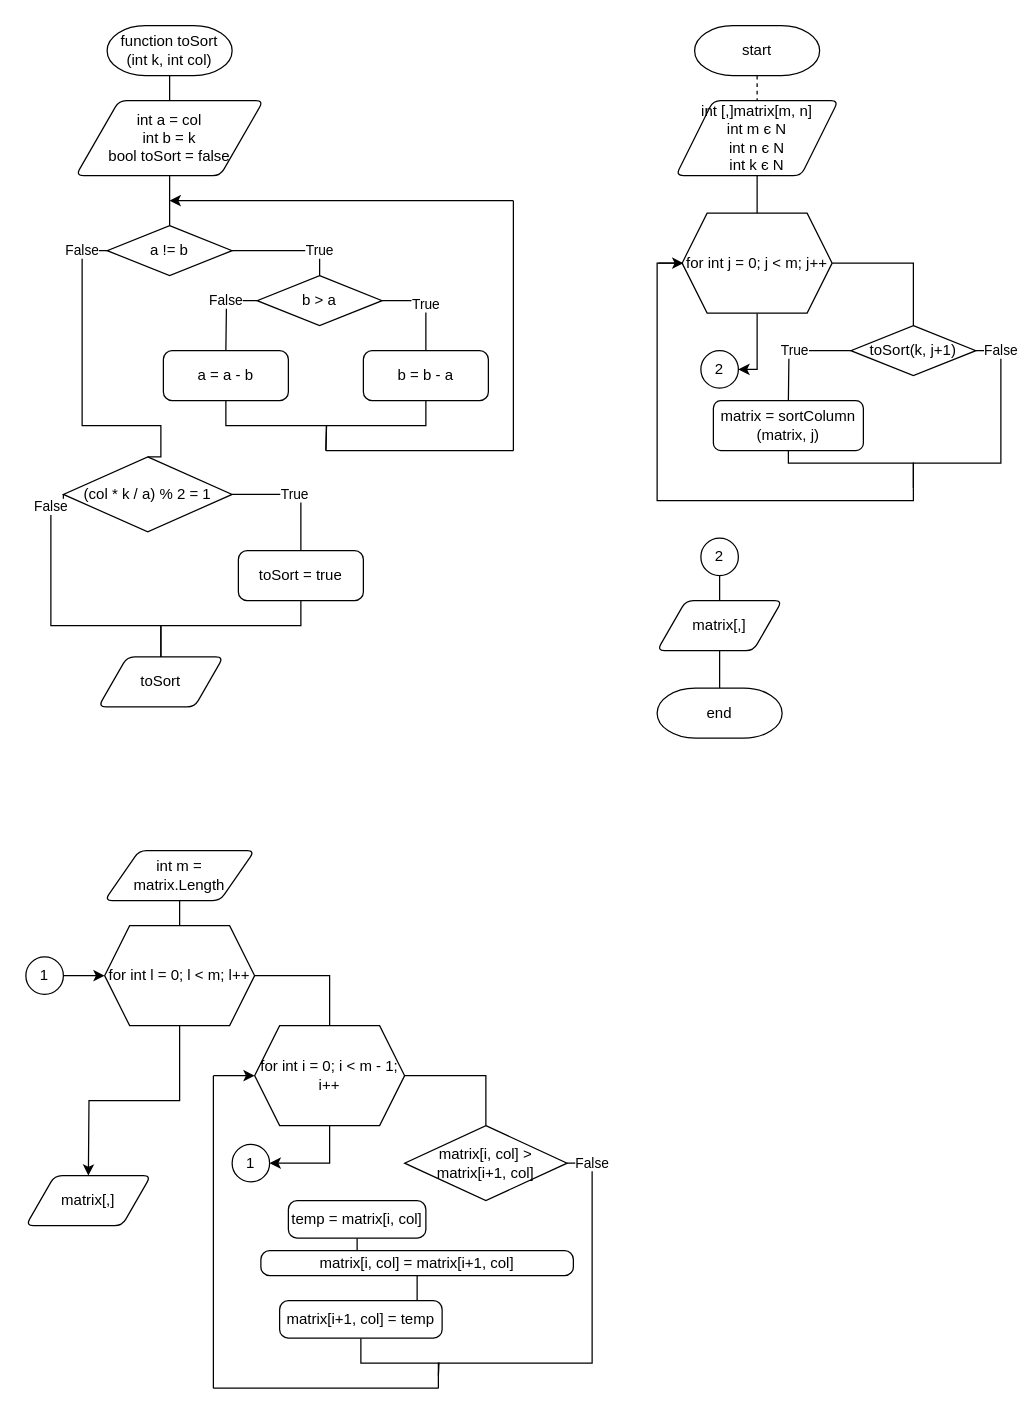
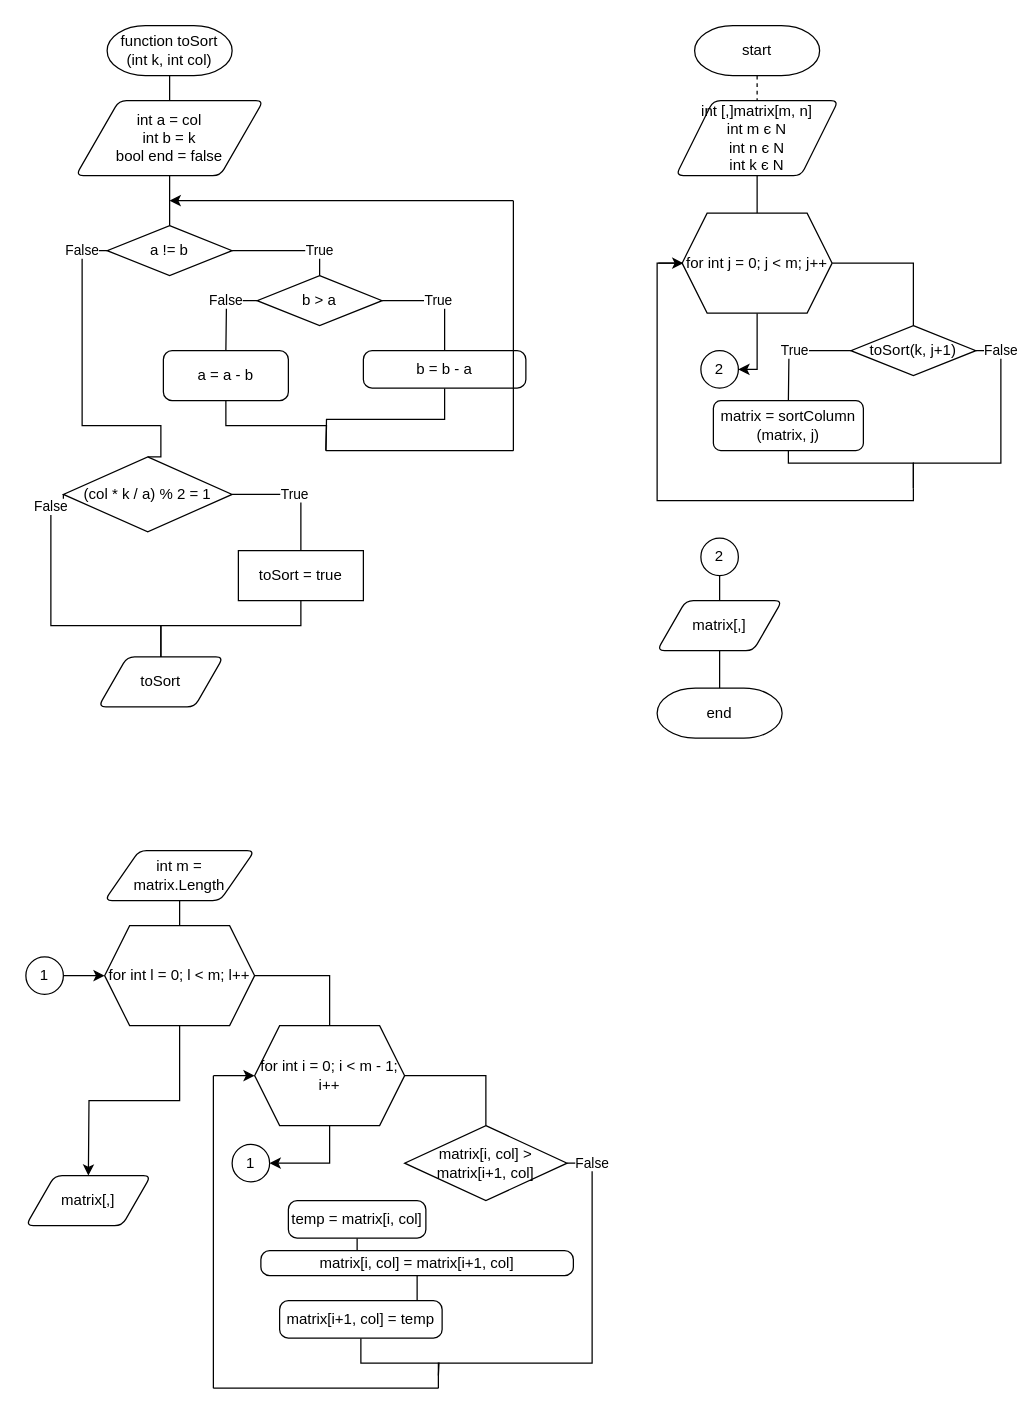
  <mxCell id="0" />
  <mxCell id="1" parent="0" />
  <mxCell id="2" style="edgeStyle=orthogonalEdgeStyle;rounded=0;orthogonalLoop=1;jettySize=auto;html=1;exitX=0.5;exitY=1;exitDx=0;exitDy=0;exitPerimeter=0;entryX=0.5;entryY=0;entryDx=0;entryDy=0;endArrow=none;endFill=0;dashed=1;" edge="1" parent="1" source="3" target="5"><mxGeometry relative="1" as="geometry" /></mxCell>
  <mxCell id="3" value="start" style="strokeWidth=1;html=1;shape=mxgraph.flowchart.terminator;whiteSpace=wrap;" vertex="1" parent="1"><mxGeometry x="555" y="20" width="100" height="40" as="geometry" /></mxCell>
  <mxCell id="4" style="edgeStyle=orthogonalEdgeStyle;rounded=0;orthogonalLoop=1;jettySize=auto;html=1;exitX=0.5;exitY=1;exitDx=0;exitDy=0;entryX=0.5;entryY=0;entryDx=0;entryDy=0;endArrow=none;endFill=0;" edge="1" parent="1" source="5" target="55"><mxGeometry relative="1" as="geometry" /></mxCell>
  <mxCell id="5" value="int [,]matrix[m, n]&lt;br&gt;int m є N&lt;br&gt;int n є N&lt;br&gt;int k є N" style="shape=parallelogram;html=1;strokeWidth=1;perimeter=parallelogramPerimeter;whiteSpace=wrap;rounded=1;arcSize=12;size=0.23;" vertex="1" parent="1"><mxGeometry x="540" y="80" width="130" height="60" as="geometry" /></mxCell>
  <mxCell id="6" style="edgeStyle=orthogonalEdgeStyle;rounded=0;orthogonalLoop=1;jettySize=auto;html=1;exitX=0.5;exitY=1;exitDx=0;exitDy=0;exitPerimeter=0;entryX=0.5;entryY=0;entryDx=0;entryDy=0;endArrow=none;endFill=0;" edge="1" parent="1" source="7" target="9"><mxGeometry relative="1" as="geometry" /></mxCell>
  <mxCell id="7" value="function toSort&lt;br&gt;(int k, int col)" style="strokeWidth=1;html=1;shape=mxgraph.flowchart.terminator;whiteSpace=wrap;" vertex="1" parent="1"><mxGeometry x="85" y="20" width="100" height="40" as="geometry" /></mxCell>
  <mxCell id="8" style="edgeStyle=orthogonalEdgeStyle;rounded=0;orthogonalLoop=1;jettySize=auto;html=1;exitX=0.5;exitY=1;exitDx=0;exitDy=0;entryX=0.5;entryY=0;entryDx=0;entryDy=0;entryPerimeter=0;endArrow=none;endFill=0;" edge="1" parent="1" source="9" target="12"><mxGeometry relative="1" as="geometry" /></mxCell>
- <mxCell id="9" value="int a = col&lt;br&gt;int b = k&lt;br&gt;bool toSort = false" style="shape=parallelogram;html=1;strokeWidth=1;perimeter=parallelogramPerimeter;whiteSpace=wrap;rounded=1;arcSize=12;size=0.23;" vertex="1" parent="1"><mxGeometry x="60" y="80" width="150" height="60" as="geometry" /></mxCell>
+ <mxCell id="9" value="int a = col&lt;br&gt;int b = k&lt;br&gt;bool end = false" style="shape=parallelogram;html=1;strokeWidth=1;perimeter=parallelogramPerimeter;whiteSpace=wrap;rounded=1;arcSize=12;size=0.23;" vertex="1" parent="1"><mxGeometry x="60" y="80" width="150" height="60" as="geometry" /></mxCell>
  <mxCell id="10" value="True" style="edgeStyle=orthogonalEdgeStyle;rounded=0;orthogonalLoop=1;jettySize=auto;html=1;exitX=1;exitY=0.5;exitDx=0;exitDy=0;exitPerimeter=0;entryX=0.5;entryY=0;entryDx=0;entryDy=0;entryPerimeter=0;endArrow=none;endFill=0;" edge="1" parent="1" source="12" target="15"><mxGeometry x="0.556" relative="1" as="geometry"><mxPoint as="offset" /></mxGeometry></mxCell>
  <mxCell id="11" value="False" style="edgeStyle=orthogonalEdgeStyle;rounded=0;orthogonalLoop=1;jettySize=auto;html=1;exitX=0;exitY=0.5;exitDx=0;exitDy=0;exitPerimeter=0;entryX=0.5;entryY=0;entryDx=0;entryDy=0;entryPerimeter=0;endArrow=none;endFill=0;" edge="1" parent="1" source="12" target="22"><mxGeometry x="-0.842" relative="1" as="geometry"><Array as="points"><mxPoint x="65" y="200" /><mxPoint x="65" y="340" /><mxPoint x="128" y="340" /></Array><mxPoint as="offset" /></mxGeometry></mxCell>
  <mxCell id="12" value="a != b" style="strokeWidth=1;html=1;shape=mxgraph.flowchart.decision;whiteSpace=wrap;" vertex="1" parent="1"><mxGeometry x="85" y="180" width="100" height="40" as="geometry" /></mxCell>
  <mxCell id="13" value="False" style="edgeStyle=orthogonalEdgeStyle;rounded=0;orthogonalLoop=1;jettySize=auto;html=1;exitX=0;exitY=0.5;exitDx=0;exitDy=0;exitPerimeter=0;entryX=0.5;entryY=0;entryDx=0;entryDy=0;entryPerimeter=0;endArrow=none;endFill=0;" edge="1" parent="1" source="15"><mxGeometry x="-0.231" relative="1" as="geometry"><mxPoint x="180" y="280" as="targetPoint" /><mxPoint as="offset" /></mxGeometry></mxCell>
  <mxCell id="14" value="True" style="edgeStyle=orthogonalEdgeStyle;rounded=0;orthogonalLoop=1;jettySize=auto;html=1;exitX=1;exitY=0.5;exitDx=0;exitDy=0;exitPerimeter=0;entryX=0.5;entryY=0;entryDx=0;entryDy=0;endArrow=none;endFill=0;" edge="1" parent="1" source="15" target="17"><mxGeometry relative="1" as="geometry" /></mxCell>
  <mxCell id="15" value="b &amp;gt; a" style="strokeWidth=1;html=1;shape=mxgraph.flowchart.decision;whiteSpace=wrap;" vertex="1" parent="1"><mxGeometry x="205" y="220" width="100" height="40" as="geometry" /></mxCell>
  <mxCell id="16" style="edgeStyle=orthogonalEdgeStyle;rounded=0;orthogonalLoop=1;jettySize=auto;html=1;exitX=0.5;exitY=1;exitDx=0;exitDy=0;endArrow=none;endFill=0;" edge="1" parent="1" source="17"><mxGeometry relative="1" as="geometry"><mxPoint x="260" y="360" as="targetPoint" /></mxGeometry></mxCell>
- <mxCell id="17" value="b = b - a" style="rounded=1;whiteSpace=wrap;html=1;absoluteArcSize=1;arcSize=14;strokeWidth=1;" vertex="1" parent="1"><mxGeometry x="290" y="280" width="100" height="40" as="geometry" /></mxCell>
+ <mxCell id="17" value="b = b - a" style="rounded=1;whiteSpace=wrap;html=1;absoluteArcSize=1;arcSize=14;strokeWidth=1;" vertex="1" parent="1"><mxGeometry x="290" y="280" width="130" height="30" as="geometry" /></mxCell>
  <mxCell id="18" style="edgeStyle=orthogonalEdgeStyle;rounded=0;orthogonalLoop=1;jettySize=auto;html=1;exitX=0.5;exitY=1;exitDx=0;exitDy=0;endArrow=none;endFill=0;" edge="1" parent="1" source="19"><mxGeometry relative="1" as="geometry"><mxPoint x="260" y="360" as="targetPoint" /></mxGeometry></mxCell>
  <mxCell id="19" value="a = a - b" style="rounded=1;whiteSpace=wrap;html=1;absoluteArcSize=1;arcSize=14;strokeWidth=1;" vertex="1" parent="1"><mxGeometry x="130" y="280" width="100" height="40" as="geometry" /></mxCell>
  <mxCell id="20" value="True" style="edgeStyle=orthogonalEdgeStyle;rounded=0;orthogonalLoop=1;jettySize=auto;html=1;exitX=1;exitY=0.5;exitDx=0;exitDy=0;exitPerimeter=0;entryX=0.5;entryY=0;entryDx=0;entryDy=0;endArrow=none;endFill=0;" edge="1" parent="1" source="22" target="24"><mxGeometry relative="1" as="geometry" /></mxCell>
  <mxCell id="21" value="False" style="edgeStyle=orthogonalEdgeStyle;rounded=0;orthogonalLoop=1;jettySize=auto;html=1;exitX=0;exitY=0.5;exitDx=0;exitDy=0;exitPerimeter=0;entryX=0.5;entryY=0;entryDx=0;entryDy=0;endArrow=none;endFill=0;" edge="1" parent="1" source="22" target="25"><mxGeometry x="-0.828" relative="1" as="geometry"><Array as="points"><mxPoint x="40" y="400" /><mxPoint x="40" y="500" /><mxPoint x="128" y="500" /></Array><mxPoint as="offset" /></mxGeometry></mxCell>
  <mxCell id="22" value="(col * k / a) % 2 = 1" style="strokeWidth=1;html=1;shape=mxgraph.flowchart.decision;whiteSpace=wrap;" vertex="1" parent="1"><mxGeometry x="50" y="365" width="135" height="60" as="geometry" /></mxCell>
  <mxCell id="23" style="edgeStyle=orthogonalEdgeStyle;rounded=0;orthogonalLoop=1;jettySize=auto;html=1;exitX=0.5;exitY=1;exitDx=0;exitDy=0;endArrow=none;endFill=0;" edge="1" parent="1" source="24"><mxGeometry relative="1" as="geometry"><mxPoint x="240" y="500" as="sourcePoint" /><mxPoint x="128" y="545" as="targetPoint" /><Array as="points"><mxPoint x="240" y="500" /><mxPoint x="128" y="500" /></Array></mxGeometry></mxCell>
- <mxCell id="24" value="toSort = true" style="rounded=1;whiteSpace=wrap;html=1;absoluteArcSize=1;arcSize=14;strokeWidth=1;" vertex="1" parent="1"><mxGeometry x="190" y="440" width="100" height="40" as="geometry" /></mxCell>
+ <mxCell id="24" value="toSort = true" style="whiteSpace=wrap;html=1;absoluteArcSize=1;arcSize=14;strokeWidth=1;rounded=0;" vertex="1" parent="1"><mxGeometry x="190" y="440" width="100" height="40" as="geometry" /></mxCell>
  <mxCell id="25" value="toSort" style="shape=parallelogram;html=1;strokeWidth=1;perimeter=parallelogramPerimeter;whiteSpace=wrap;rounded=1;arcSize=12;size=0.23;" vertex="1" parent="1"><mxGeometry x="78" y="525" width="100" height="40" as="geometry" /></mxCell>
  <mxCell id="26" style="edgeStyle=orthogonalEdgeStyle;rounded=0;orthogonalLoop=1;jettySize=auto;html=1;exitX=0.5;exitY=1;exitDx=0;exitDy=0;entryX=0.5;entryY=0;entryDx=0;entryDy=0;endArrow=none;endFill=0;" edge="1" parent="1" source="27" target="33"><mxGeometry relative="1" as="geometry" /></mxCell>
  <mxCell id="27" value="int m = &lt;br&gt;matrix.Length" style="shape=parallelogram;html=1;strokeWidth=1;perimeter=parallelogramPerimeter;whiteSpace=wrap;rounded=1;arcSize=12;size=0.23;" vertex="1" parent="1"><mxGeometry x="83" y="680" width="120" height="40" as="geometry" /></mxCell>
  <mxCell id="28" value="" style="endArrow=none;html=1;rounded=0;" edge="1" parent="1"><mxGeometry width="50" height="50" relative="1" as="geometry"><mxPoint x="260" y="360" as="sourcePoint" /><mxPoint x="410" y="360" as="targetPoint" /></mxGeometry></mxCell>
  <mxCell id="29" value="" style="endArrow=none;html=1;rounded=0;" edge="1" parent="1"><mxGeometry width="50" height="50" relative="1" as="geometry"><mxPoint x="410" y="360" as="sourcePoint" /><mxPoint x="410" y="160" as="targetPoint" /></mxGeometry></mxCell>
  <mxCell id="30" value="" style="endArrow=classic;html=1;rounded=0;endFill=1;" edge="1" parent="1"><mxGeometry width="50" height="50" relative="1" as="geometry"><mxPoint x="410" y="160" as="sourcePoint" /><mxPoint x="135" y="160" as="targetPoint" /></mxGeometry></mxCell>
  <mxCell id="31" style="edgeStyle=orthogonalEdgeStyle;rounded=0;orthogonalLoop=1;jettySize=auto;html=1;exitX=1;exitY=0.5;exitDx=0;exitDy=0;entryX=0.5;entryY=0;entryDx=0;entryDy=0;endArrow=none;endFill=0;" edge="1" parent="1" source="33" target="36"><mxGeometry relative="1" as="geometry" /></mxCell>
  <mxCell id="32" style="edgeStyle=orthogonalEdgeStyle;rounded=0;orthogonalLoop=1;jettySize=auto;html=1;exitX=0.5;exitY=1;exitDx=0;exitDy=0;endArrow=classic;endFill=1;" edge="1" parent="1" source="33"><mxGeometry relative="1" as="geometry"><mxPoint x="70" y="940" as="targetPoint" /></mxGeometry></mxCell>
  <mxCell id="33" value="for int l = 0; l &amp;lt; m; l++" style="shape=hexagon;perimeter=hexagonPerimeter2;whiteSpace=wrap;html=1;fixedSize=1;" vertex="1" parent="1"><mxGeometry x="83" y="740" width="120" height="80" as="geometry" /></mxCell>
  <mxCell id="34" style="edgeStyle=orthogonalEdgeStyle;rounded=0;orthogonalLoop=1;jettySize=auto;html=1;exitX=1;exitY=0.5;exitDx=0;exitDy=0;entryX=0.5;entryY=0;entryDx=0;entryDy=0;entryPerimeter=0;endArrow=none;endFill=0;" edge="1" parent="1" source="36" target="38"><mxGeometry relative="1" as="geometry" /></mxCell>
  <mxCell id="35" style="edgeStyle=orthogonalEdgeStyle;rounded=0;orthogonalLoop=1;jettySize=auto;html=1;exitX=0.5;exitY=1;exitDx=0;exitDy=0;entryX=1;entryY=0.5;entryDx=0;entryDy=0;entryPerimeter=0;endArrow=classic;endFill=1;" edge="1" parent="1" source="36" target="50"><mxGeometry relative="1" as="geometry" /></mxCell>
  <mxCell id="36" value="for int i = 0; i &amp;lt; m - 1; i++" style="shape=hexagon;perimeter=hexagonPerimeter2;whiteSpace=wrap;html=1;fixedSize=1;" vertex="1" parent="1"><mxGeometry x="203" y="820" width="120" height="80" as="geometry" /></mxCell>
  <mxCell id="37" value="False" style="edgeStyle=orthogonalEdgeStyle;rounded=0;orthogonalLoop=1;jettySize=auto;html=1;exitX=1;exitY=0.5;exitDx=0;exitDy=0;exitPerimeter=0;endArrow=none;endFill=0;" edge="1" parent="1" source="38"><mxGeometry x="-0.876" relative="1" as="geometry"><mxPoint x="350" y="1110" as="targetPoint" /><Array as="points"><mxPoint x="473" y="930" /><mxPoint x="473" y="1090" /><mxPoint x="350" y="1090" /></Array><mxPoint as="offset" /></mxGeometry></mxCell>
  <mxCell id="38" value="matrix[i, col] &amp;gt; matrix[i+1, col]" style="strokeWidth=1;html=1;shape=mxgraph.flowchart.decision;whiteSpace=wrap;" vertex="1" parent="1"><mxGeometry x="323" y="900" width="130" height="60" as="geometry" /></mxCell>
  <mxCell id="39" style="edgeStyle=orthogonalEdgeStyle;rounded=0;orthogonalLoop=1;jettySize=auto;html=1;exitX=0.5;exitY=1;exitDx=0;exitDy=0;entryX=0.5;entryY=0;entryDx=0;entryDy=0;endArrow=none;endFill=0;" edge="1" parent="1" source="40" target="42"><mxGeometry relative="1" as="geometry" /></mxCell>
  <mxCell id="40" value="temp = matrix[i, col]" style="rounded=1;whiteSpace=wrap;html=1;absoluteArcSize=1;arcSize=14;strokeWidth=1;" vertex="1" parent="1"><mxGeometry x="230" y="960" width="110" height="30" as="geometry" /></mxCell>
  <mxCell id="41" style="edgeStyle=orthogonalEdgeStyle;rounded=0;orthogonalLoop=1;jettySize=auto;html=1;exitX=0.5;exitY=1;exitDx=0;exitDy=0;entryX=0.5;entryY=0;entryDx=0;entryDy=0;endArrow=none;endFill=0;" edge="1" parent="1" source="42" target="44"><mxGeometry relative="1" as="geometry" /></mxCell>
  <mxCell id="42" value="matrix[i, col] = matrix[i+1, col]" style="rounded=1;whiteSpace=wrap;html=1;absoluteArcSize=1;arcSize=14;strokeWidth=1;" vertex="1" parent="1"><mxGeometry x="208" y="1000" width="250" height="20" as="geometry" /></mxCell>
  <mxCell id="43" style="edgeStyle=orthogonalEdgeStyle;rounded=0;orthogonalLoop=1;jettySize=auto;html=1;exitX=0.5;exitY=1;exitDx=0;exitDy=0;endArrow=none;endFill=0;" edge="1" parent="1" source="44"><mxGeometry relative="1" as="geometry"><mxPoint x="350" y="1100" as="targetPoint" /></mxGeometry></mxCell>
  <mxCell id="44" value="matrix[i+1, col] = temp" style="rounded=1;whiteSpace=wrap;html=1;absoluteArcSize=1;arcSize=14;strokeWidth=1;" vertex="1" parent="1"><mxGeometry x="223" y="1040" width="130" height="30" as="geometry" /></mxCell>
  <mxCell id="45" value="" style="endArrow=none;html=1;rounded=0;" edge="1" parent="1"><mxGeometry width="50" height="50" relative="1" as="geometry"><mxPoint x="350" y="1110" as="sourcePoint" /><mxPoint x="170" y="1110" as="targetPoint" /></mxGeometry></mxCell>
  <mxCell id="46" value="" style="endArrow=none;html=1;rounded=0;" edge="1" parent="1"><mxGeometry width="50" height="50" relative="1" as="geometry"><mxPoint x="170" y="1110" as="sourcePoint" /><mxPoint x="170" y="860" as="targetPoint" /></mxGeometry></mxCell>
  <mxCell id="47" value="" style="endArrow=classic;html=1;rounded=0;entryX=0;entryY=0.5;entryDx=0;entryDy=0;" edge="1" parent="1" target="36"><mxGeometry width="50" height="50" relative="1" as="geometry"><mxPoint x="170" y="860" as="sourcePoint" /><mxPoint x="450" y="990" as="targetPoint" /></mxGeometry></mxCell>
  <mxCell id="48" style="edgeStyle=orthogonalEdgeStyle;rounded=0;orthogonalLoop=1;jettySize=auto;html=1;exitX=1;exitY=0.5;exitDx=0;exitDy=0;exitPerimeter=0;entryX=0;entryY=0.5;entryDx=0;entryDy=0;endArrow=classic;endFill=1;" edge="1" parent="1" source="49" target="33"><mxGeometry relative="1" as="geometry" /></mxCell>
  <mxCell id="49" value="1" style="strokeWidth=1;html=1;shape=mxgraph.flowchart.start_2;whiteSpace=wrap;" vertex="1" parent="1"><mxGeometry x="20" y="765" width="30" height="30" as="geometry" /></mxCell>
  <mxCell id="50" value="1" style="strokeWidth=1;html=1;shape=mxgraph.flowchart.start_2;whiteSpace=wrap;" vertex="1" parent="1"><mxGeometry x="185" y="915" width="30" height="30" as="geometry" /></mxCell>
  <mxCell id="51" value="matrix[,]" style="shape=parallelogram;html=1;strokeWidth=1;perimeter=parallelogramPerimeter;whiteSpace=wrap;rounded=1;arcSize=12;size=0.23;" vertex="1" parent="1"><mxGeometry x="20" y="940" width="100" height="40" as="geometry" /></mxCell>
  <mxCell id="52" style="edgeStyle=orthogonalEdgeStyle;rounded=0;orthogonalLoop=1;jettySize=auto;html=1;exitX=1;exitY=0.5;exitDx=0;exitDy=0;entryX=0.5;entryY=0;entryDx=0;entryDy=0;entryPerimeter=0;endArrow=none;endFill=0;" edge="1" parent="1" source="55" target="58"><mxGeometry relative="1" as="geometry" /></mxCell>
  <mxCell id="53" style="edgeStyle=orthogonalEdgeStyle;rounded=0;orthogonalLoop=1;jettySize=auto;html=1;exitX=0.5;exitY=1;exitDx=0;exitDy=0;entryX=1;entryY=0.5;entryDx=0;entryDy=0;entryPerimeter=0;endArrow=classic;endFill=1;" edge="1" parent="1" source="55" target="64"><mxGeometry relative="1" as="geometry"><Array as="points"><mxPoint x="605" y="295" /></Array></mxGeometry></mxCell>
  <mxCell id="54" style="edgeStyle=orthogonalEdgeStyle;rounded=0;orthogonalLoop=1;jettySize=auto;html=1;exitX=0;exitY=0.5;exitDx=0;exitDy=0;endArrow=none;endFill=0;" edge="1" parent="1" source="55"><mxGeometry relative="1" as="geometry"><mxPoint x="730" y="390" as="targetPoint" /><Array as="points"><mxPoint x="525" y="210" /><mxPoint x="525" y="400" /><mxPoint x="730" y="400" /></Array></mxGeometry></mxCell>
  <mxCell id="55" value="for int j = 0; j &amp;lt; m; j++" style="shape=hexagon;perimeter=hexagonPerimeter2;whiteSpace=wrap;html=1;fixedSize=1;" vertex="1" parent="1"><mxGeometry x="545" y="170" width="120" height="80" as="geometry" /></mxCell>
  <mxCell id="56" value="True" style="edgeStyle=orthogonalEdgeStyle;rounded=0;orthogonalLoop=1;jettySize=auto;html=1;exitX=0;exitY=0.5;exitDx=0;exitDy=0;exitPerimeter=0;endArrow=none;endFill=0;" edge="1" parent="1" source="58"><mxGeometry relative="1" as="geometry"><mxPoint x="630" y="320" as="targetPoint" /></mxGeometry></mxCell>
  <mxCell id="57" value="False" style="edgeStyle=orthogonalEdgeStyle;rounded=0;orthogonalLoop=1;jettySize=auto;html=1;exitX=1;exitY=0.5;exitDx=0;exitDy=0;exitPerimeter=0;endArrow=none;endFill=0;" edge="1" parent="1" source="58"><mxGeometry x="-0.8" relative="1" as="geometry"><mxPoint x="730" y="390" as="targetPoint" /><Array as="points"><mxPoint x="800" y="280" /><mxPoint x="800" y="370" /><mxPoint x="730" y="370" /></Array><mxPoint as="offset" /></mxGeometry></mxCell>
  <mxCell id="58" value="toSort(k, j+1)" style="strokeWidth=1;html=1;shape=mxgraph.flowchart.decision;whiteSpace=wrap;" vertex="1" parent="1"><mxGeometry x="680" y="260" width="100" height="40" as="geometry" /></mxCell>
  <mxCell id="59" style="edgeStyle=orthogonalEdgeStyle;rounded=0;orthogonalLoop=1;jettySize=auto;html=1;exitX=0.5;exitY=1;exitDx=0;exitDy=0;endArrow=none;endFill=0;" edge="1" parent="1" source="60"><mxGeometry relative="1" as="geometry"><mxPoint x="730" y="390" as="targetPoint" /><Array as="points"><mxPoint x="630" y="370" /><mxPoint x="730" y="370" /></Array></mxGeometry></mxCell>
  <mxCell id="60" value="matrix = sortColumn&lt;br&gt;(matrix, j)" style="rounded=1;whiteSpace=wrap;html=1;" vertex="1" parent="1"><mxGeometry x="570" y="320" width="120" height="40" as="geometry" /></mxCell>
  <mxCell id="61" style="edgeStyle=orthogonalEdgeStyle;rounded=0;orthogonalLoop=1;jettySize=auto;html=1;exitX=0.5;exitY=1;exitDx=0;exitDy=0;entryX=0.5;entryY=0;entryDx=0;entryDy=0;entryPerimeter=0;endArrow=none;endFill=0;" edge="1" parent="1" source="62" target="63"><mxGeometry relative="1" as="geometry" /></mxCell>
  <mxCell id="62" value="matrix[,]" style="shape=parallelogram;html=1;strokeWidth=1;perimeter=parallelogramPerimeter;whiteSpace=wrap;rounded=1;arcSize=12;size=0.23;" vertex="1" parent="1"><mxGeometry x="525" y="480" width="100" height="40" as="geometry" /></mxCell>
  <mxCell id="63" value="end" style="strokeWidth=1;html=1;shape=mxgraph.flowchart.terminator;whiteSpace=wrap;" vertex="1" parent="1"><mxGeometry x="525" y="550" width="100" height="40" as="geometry" /></mxCell>
  <mxCell id="64" value="2" style="strokeWidth=1;html=1;shape=mxgraph.flowchart.start_2;whiteSpace=wrap;" vertex="1" parent="1"><mxGeometry x="560" y="280" width="30" height="30" as="geometry" /></mxCell>
  <mxCell id="65" style="edgeStyle=orthogonalEdgeStyle;rounded=0;orthogonalLoop=1;jettySize=auto;html=1;exitX=0.5;exitY=1;exitDx=0;exitDy=0;exitPerimeter=0;entryX=0.5;entryY=0;entryDx=0;entryDy=0;endArrow=none;endFill=0;" edge="1" parent="1" source="66" target="62"><mxGeometry relative="1" as="geometry" /></mxCell>
  <mxCell id="66" value="2" style="strokeWidth=1;html=1;shape=mxgraph.flowchart.start_2;whiteSpace=wrap;" vertex="1" parent="1"><mxGeometry x="560" y="430" width="30" height="30" as="geometry" /></mxCell>
  <mxCell id="67" value="" style="endArrow=classic;html=1;rounded=0;" edge="1" parent="1"><mxGeometry width="50" height="50" relative="1" as="geometry"><mxPoint x="526" y="210" as="sourcePoint" /><mxPoint x="546" y="210" as="targetPoint" /></mxGeometry></mxCell>
